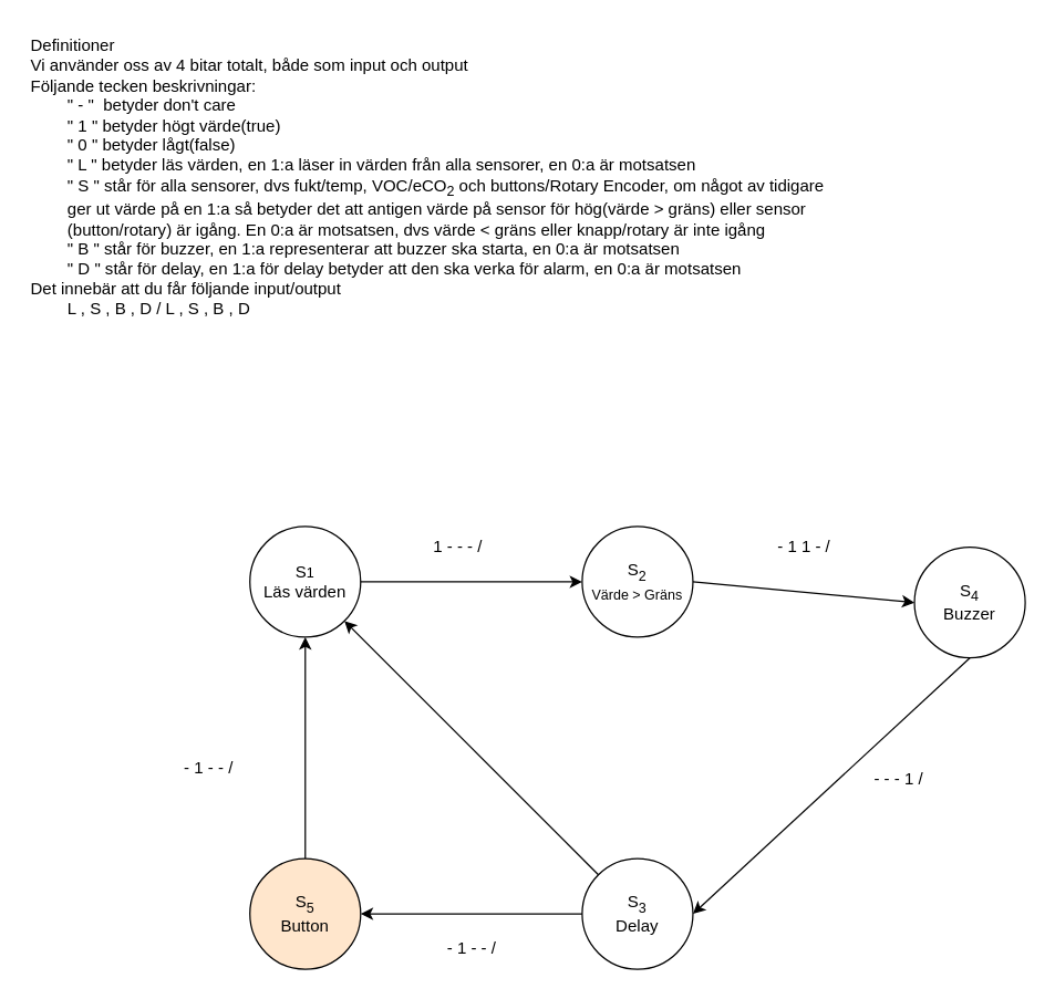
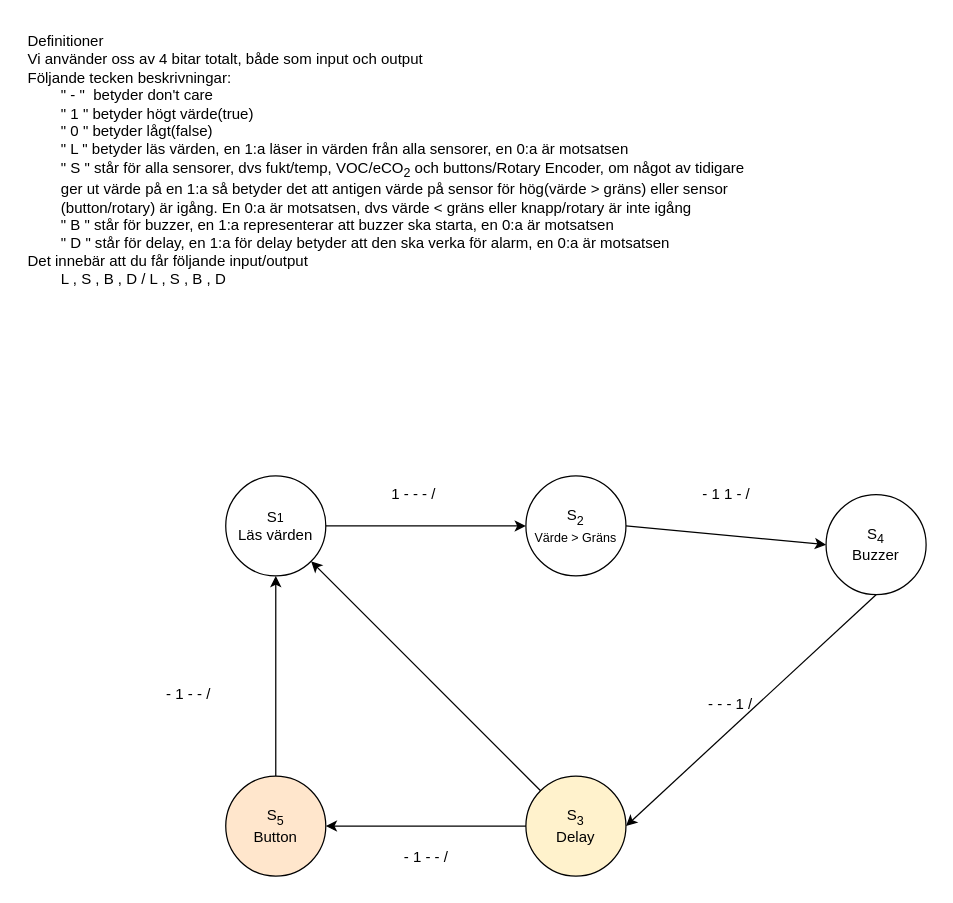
  <mxCell id="0" />
  <mxCell id="1" parent="0" />
  <mxCell id="2" value="S&lt;sub&gt;5&lt;/sub&gt;&lt;div&gt;Button&lt;/div&gt;" style="ellipse;whiteSpace=wrap;html=1;aspect=fixed;fillColor=#ffe6cc;" vertex="1" parent="1"><mxGeometry x="180" y="620" width="80" height="80" as="geometry" /></mxCell>
  <mxCell id="3" value="S&lt;span style=&quot;font-size: 10px;&quot;&gt;1&lt;/span&gt;&lt;div&gt;Läs värden&lt;/div&gt;" style="ellipse;whiteSpace=wrap;html=1;aspect=fixed;" vertex="1" parent="1"><mxGeometry x="180" y="380" width="80" height="80" as="geometry" /></mxCell>
- <mxCell id="4" value="S&lt;sub&gt;3&lt;/sub&gt;&lt;div&gt;Delay&lt;/div&gt;" style="ellipse;whiteSpace=wrap;html=1;aspect=fixed;" vertex="1" parent="1"><mxGeometry x="420" y="620" width="80" height="80" as="geometry" /></mxCell>
+ <mxCell id="4" value="S&lt;sub&gt;3&lt;/sub&gt;&lt;div&gt;Delay&lt;/div&gt;" style="ellipse;whiteSpace=wrap;html=1;aspect=fixed;fillColor=#fff2cc;" vertex="1" parent="1"><mxGeometry x="420" y="620" width="80" height="80" as="geometry" /></mxCell>
  <mxCell id="5" value="S&lt;sub&gt;4&lt;/sub&gt;&lt;div&gt;Buzzer&lt;/div&gt;" style="ellipse;whiteSpace=wrap;html=1;aspect=fixed;" vertex="1" parent="1"><mxGeometry x="660" y="395" width="80" height="80" as="geometry" /></mxCell>
  <mxCell id="6" value="S&lt;sub&gt;2&lt;/sub&gt;&lt;div&gt;&lt;font style=&quot;font-size: 10px;&quot;&gt;Värde &amp;gt; Gräns&lt;/font&gt;&lt;/div&gt;" style="ellipse;whiteSpace=wrap;html=1;aspect=fixed;" vertex="1" parent="1"><mxGeometry x="420" y="380" width="80" height="80" as="geometry" /></mxCell>
  <mxCell id="7" value="" style="endArrow=classic;html=1;rounded=0;exitX=0.5;exitY=1;exitDx=0;exitDy=0;entryX=1;entryY=0.5;entryDx=0;entryDy=0;" edge="1" parent="1" source="5" target="4"><mxGeometry relative="1" as="geometry"><mxPoint x="440" y="530" as="sourcePoint" /><mxPoint x="600" y="530" as="targetPoint" /></mxGeometry></mxCell>
  <mxCell id="8" value="" style="endArrow=classic;html=1;rounded=0;exitX=1;exitY=0.5;exitDx=0;exitDy=0;entryX=0;entryY=0.5;entryDx=0;entryDy=0;" edge="1" parent="1" source="3" target="6"><mxGeometry relative="1" as="geometry"><mxPoint x="560" y="520" as="sourcePoint" /><mxPoint x="720" y="520" as="targetPoint" /></mxGeometry></mxCell>
  <mxCell id="9" value="" style="endArrow=classic;html=1;rounded=0;exitX=1;exitY=0.5;exitDx=0;exitDy=0;entryX=0;entryY=0.5;entryDx=0;entryDy=0;" edge="1" parent="1" source="6" target="5"><mxGeometry relative="1" as="geometry"><mxPoint x="560" y="520" as="sourcePoint" /><mxPoint x="720" y="520" as="targetPoint" /></mxGeometry></mxCell>
  <mxCell id="10" value="" style="endArrow=classic;html=1;rounded=0;exitX=0;exitY=0.5;exitDx=0;exitDy=0;entryX=1;entryY=0.5;entryDx=0;entryDy=0;" edge="1" parent="1" source="4" target="2"><mxGeometry relative="1" as="geometry"><mxPoint x="560" y="520" as="sourcePoint" /><mxPoint x="720" y="520" as="targetPoint" /></mxGeometry></mxCell>
  <mxCell id="11" value="" style="endArrow=classic;html=1;rounded=0;entryX=0.5;entryY=1;entryDx=0;entryDy=0;" edge="1" parent="1" target="3"><mxGeometry relative="1" as="geometry"><mxPoint x="220" y="620" as="sourcePoint" /><mxPoint x="720" y="520" as="targetPoint" /></mxGeometry></mxCell>
  <mxCell id="12" value="" style="endArrow=classic;html=1;rounded=0;exitX=0;exitY=0;exitDx=0;exitDy=0;entryX=1;entryY=1;entryDx=0;entryDy=0;" edge="1" parent="1" source="4" target="3"><mxGeometry relative="1" as="geometry"><mxPoint x="560" y="520" as="sourcePoint" /><mxPoint x="720" y="520" as="targetPoint" /></mxGeometry></mxCell>
  <mxCell id="13" value="Definitioner&lt;div&gt;Vi använder oss av 4 bitar totalt, både som input och output&lt;/div&gt;&lt;div&gt;Följande tecken beskrivningar:&lt;/div&gt;&lt;div&gt;&lt;span style=&quot;white-space: pre;&quot;&gt;&#09;&lt;/span&gt;&quot; - &quot;&amp;nbsp; betyder don't care&lt;br&gt;&lt;/div&gt;&lt;div&gt;&lt;span style=&quot;white-space: pre;&quot;&gt;&#09;&lt;/span&gt;&quot; 1 &quot; betyder högt värde(true)&lt;br&gt;&lt;/div&gt;&lt;div&gt;&lt;span style=&quot;white-space: pre;&quot;&gt;&#09;&lt;/span&gt;&quot; 0 &quot; betyder lågt(false)&lt;br&gt;&lt;/div&gt;&lt;div&gt;&lt;span style=&quot;white-space: pre;&quot;&gt;&#09;&lt;/span&gt;&quot; L &quot; betyder läs värden, en 1:a läser in värden från alla sensorer, en 0:a är motsatsen&lt;br&gt;&lt;/div&gt;&lt;div&gt;&lt;span style=&quot;white-space: pre;&quot;&gt;&#09;&lt;/span&gt;&quot; S &quot; står för alla sensorer, dvs fukt/temp, VOC/eCO&lt;sub&gt;2&lt;/sub&gt;&lt;span style=&quot;background-color: transparent; color: light-dark(rgb(0, 0, 0), rgb(255, 255, 255));&quot;&gt;&amp;nbsp;och buttons/Rotary Encoder, om något av tidigare&lt;/span&gt;&lt;/div&gt;&lt;div&gt;&lt;span style=&quot;background-color: transparent; color: light-dark(rgb(0, 0, 0), rgb(255, 255, 255));&quot;&gt;&lt;span style=&quot;white-space: pre;&quot;&gt;&#09;&lt;/span&gt;ger ut värde på en 1:a så betyder det att antigen värde på sensor för hög(värde &amp;gt; gräns) eller sensor&lt;/span&gt;&lt;/div&gt;&lt;div&gt;&lt;span style=&quot;background-color: transparent; color: light-dark(rgb(0, 0, 0), rgb(255, 255, 255));&quot;&gt;&lt;span style=&quot;white-space: pre;&quot;&gt;&#09;&lt;/span&gt;(button/rotary) är igång.&amp;nbsp;&lt;/span&gt;&lt;span style=&quot;background-color: transparent; color: light-dark(rgb(0, 0, 0), rgb(255, 255, 255));&quot;&gt;En 0:a är motsatsen, dvs värde &amp;lt; gräns eller knapp/rotary är inte igång&lt;/span&gt;&lt;/div&gt;&lt;div&gt;&lt;span style=&quot;background-color: transparent; color: light-dark(rgb(0, 0, 0), rgb(255, 255, 255));&quot;&gt;&lt;span style=&quot;white-space: pre;&quot;&gt;&#09;&lt;/span&gt;&quot; B &quot; står för buzzer, en 1:a representerar att buzzer ska starta, en 0:a är motsatsen&lt;br&gt;&lt;/span&gt;&lt;/div&gt;&lt;div&gt;&lt;span style=&quot;background-color: transparent; color: light-dark(rgb(0, 0, 0), rgb(255, 255, 255));&quot;&gt;&lt;span style=&quot;white-space: pre;&quot;&gt;&#09;&lt;/span&gt;&quot; D &quot; står för delay, en 1:a för delay betyder att den ska verka för alarm, en 0:a är motsatsen&lt;br&gt;&lt;/span&gt;&lt;/div&gt;&lt;div&gt;Det innebär att du får följande input/output&lt;/div&gt;&lt;div&gt;&lt;span style=&quot;white-space: pre;&quot;&gt;&#09;&lt;/span&gt;L , S , B , D / L , S , B , D&lt;br&gt;&lt;/div&gt;&lt;div&gt;&lt;br&gt;&lt;/div&gt;" style="text;html=1;align=left;verticalAlign=middle;resizable=0;points=[];autosize=1;strokeColor=none;fillColor=none;" vertex="1" parent="1"><mxGeometry width="600" height="230" as="geometry" x="20" y="20" /></mxCell>
  <mxCell id="14" value="1 - - - /" style="text;html=1;align=center;verticalAlign=middle;resizable=0;points=[];autosize=1;strokeColor=none;fillColor=none;" vertex="1" parent="1"><mxGeometry x="300" y="380" width="60" height="30" as="geometry" /></mxCell>
  <mxCell id="15" value="- 1 1 - /" style="text;html=1;align=center;verticalAlign=middle;resizable=0;points=[];autosize=1;strokeColor=none;fillColor=none;" vertex="1" parent="1"><mxGeometry x="550" y="380" width="60" height="30" as="geometry" /></mxCell>
- <mxCell id="16" value="- - - 1 /&amp;nbsp;" style="text;html=1;align=center;verticalAlign=middle;resizable=0;points=[];autosize=1;strokeColor=none;fillColor=none;" vertex="1" parent="1"><mxGeometry x="620" y="548" width="60" height="30" as="geometry" /></mxCell>
+ <mxCell id="16" value="- - - 1 /&amp;nbsp;" style="text;html=1;align=center;verticalAlign=middle;resizable=0;points=[];autosize=1;strokeColor=none;fillColor=none;" vertex="1" parent="1"><mxGeometry x="555" y="548" width="60" height="30" as="geometry" /></mxCell>
  <mxCell id="17" value="- 1 - - /" style="text;html=1;align=center;verticalAlign=middle;resizable=0;points=[];autosize=1;strokeColor=none;fillColor=none;" vertex="1" parent="1"><mxGeometry x="310" y="670" width="60" height="30" as="geometry" /></mxCell>
  <mxCell id="18" value="- 1 - - /" style="text;html=1;align=center;verticalAlign=middle;resizable=0;points=[];autosize=1;strokeColor=none;fillColor=none;rotation=0;" vertex="1" parent="1"><mxGeometry x="120" y="540" width="60" height="30" as="geometry" /></mxCell>
